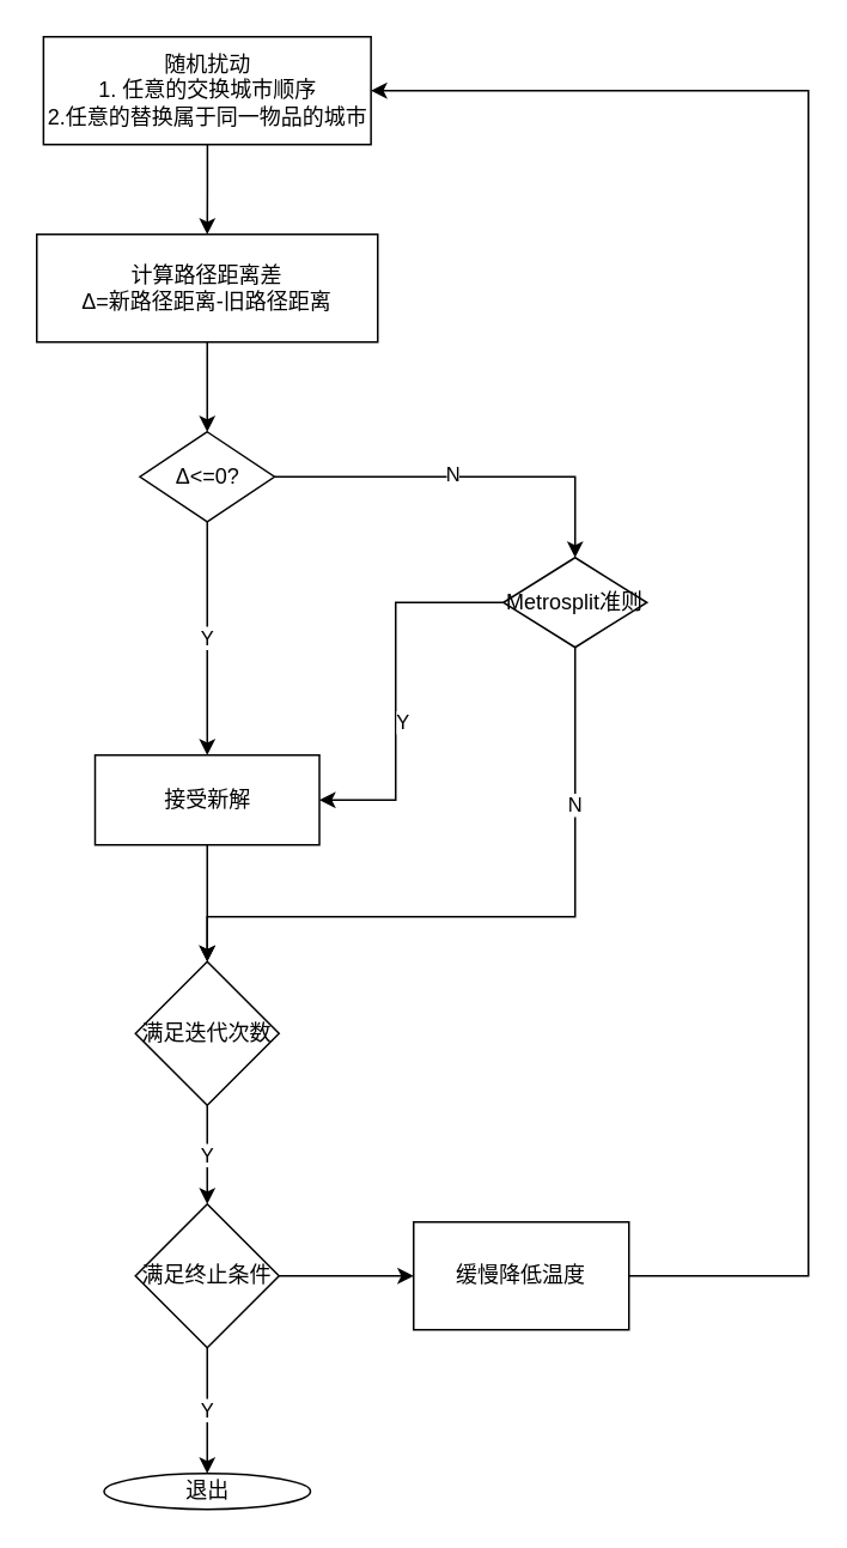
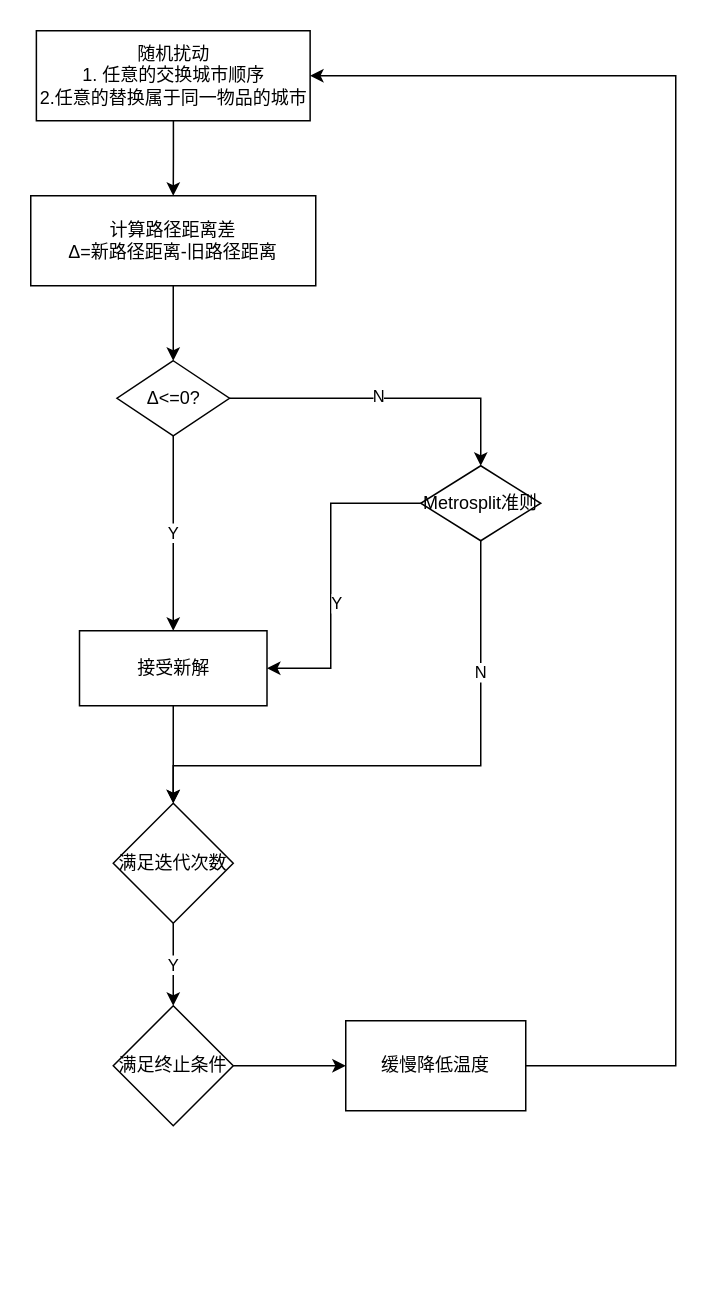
  <mxCell id="0" />
  <mxCell id="1" parent="0" />
  <mxCell id="2" value="" style="edgeStyle=orthogonalEdgeStyle;rounded=0;orthogonalLoop=1;jettySize=auto;html=1;" edge="1" parent="1" source="3" target="5"><mxGeometry relative="1" as="geometry" /></mxCell>
  <mxCell id="3" value="随机扰动&lt;br&gt;1.&amp;nbsp;任意的交换城市顺序&lt;br&gt;2.任意的替换属于同一物品的城市" style="whiteSpace=wrap;html=1;" vertex="1" parent="1"><mxGeometry x="23.75" y="20" width="182.5" height="60" as="geometry" /></mxCell>
  <mxCell id="4" value="" style="edgeStyle=orthogonalEdgeStyle;rounded=0;orthogonalLoop=1;jettySize=auto;html=1;" edge="1" parent="1" source="5" target="9"><mxGeometry relative="1" as="geometry" /></mxCell>
  <mxCell id="5" value="计算路径距离差&lt;br&gt;Δ=新路径距离-旧路径距离" style="whiteSpace=wrap;html=1;" vertex="1" parent="1"><mxGeometry x="20" y="130" width="190" height="60" as="geometry" /></mxCell>
  <mxCell id="6" style="edgeStyle=orthogonalEdgeStyle;rounded=0;orthogonalLoop=1;jettySize=auto;html=1;exitX=1;exitY=0.5;exitDx=0;exitDy=0;entryX=0.5;entryY=0;entryDx=0;entryDy=0;" edge="1" parent="1" source="9" target="14"><mxGeometry relative="1" as="geometry" /></mxCell>
  <mxCell id="7" value="N" style="edgeLabel;html=1;align=center;verticalAlign=middle;resizable=0;points=[];" vertex="1" connectable="0" parent="6"><mxGeometry x="-0.082" y="2" relative="1" as="geometry"><mxPoint x="1" as="offset" /></mxGeometry></mxCell>
  <mxCell id="8" value="Y" style="edgeStyle=orthogonalEdgeStyle;rounded=0;orthogonalLoop=1;jettySize=auto;html=1;" edge="1" parent="1" source="9" target="16"><mxGeometry relative="1" as="geometry" /></mxCell>
  <mxCell id="9" value="Δ&amp;lt;=0?" style="rhombus;whiteSpace=wrap;html=1;" vertex="1" parent="1"><mxGeometry x="77.5" y="240" width="75" height="50" as="geometry" /></mxCell>
  <mxCell id="10" style="edgeStyle=orthogonalEdgeStyle;rounded=0;orthogonalLoop=1;jettySize=auto;html=1;exitX=0;exitY=0.5;exitDx=0;exitDy=0;entryX=1;entryY=0.5;entryDx=0;entryDy=0;" edge="1" parent="1" source="14" target="16"><mxGeometry relative="1" as="geometry"><Array as="points"><mxPoint x="220" y="335" /><mxPoint x="220" y="445" /></Array></mxGeometry></mxCell>
  <mxCell id="11" value="Y" style="edgeLabel;html=1;align=center;verticalAlign=middle;resizable=0;points=[];" vertex="1" connectable="0" parent="10"><mxGeometry x="0.183" y="3" relative="1" as="geometry"><mxPoint as="offset" /></mxGeometry></mxCell>
  <mxCell id="12" style="edgeStyle=orthogonalEdgeStyle;rounded=0;orthogonalLoop=1;jettySize=auto;html=1;exitX=0.5;exitY=1;exitDx=0;exitDy=0;entryX=0.5;entryY=0;entryDx=0;entryDy=0;" edge="1" parent="1" source="14" target="18"><mxGeometry relative="1" as="geometry"><Array as="points"><mxPoint x="320" y="510" /><mxPoint x="115" y="510" /></Array></mxGeometry></mxCell>
  <mxCell id="13" value="N" style="edgeLabel;html=1;align=center;verticalAlign=middle;resizable=0;points=[];" vertex="1" connectable="0" parent="12"><mxGeometry x="-0.542" y="-1" relative="1" as="geometry"><mxPoint as="offset" /></mxGeometry></mxCell>
  <mxCell id="14" value="Metrosplit准则" style="rhombus;whiteSpace=wrap;html=1;" vertex="1" parent="1"><mxGeometry x="280" y="310" width="80" height="50" as="geometry" /></mxCell>
  <mxCell id="15" value="" style="edgeStyle=orthogonalEdgeStyle;rounded=0;orthogonalLoop=1;jettySize=auto;html=1;" edge="1" parent="1" source="16" target="18"><mxGeometry relative="1" as="geometry" /></mxCell>
  <mxCell id="16" value="接受新解" style="whiteSpace=wrap;html=1;" vertex="1" parent="1"><mxGeometry x="52.5" y="420" width="125" height="50" as="geometry" /></mxCell>
  <mxCell id="17" value="Y" style="edgeStyle=orthogonalEdgeStyle;rounded=0;orthogonalLoop=1;jettySize=auto;html=1;" edge="1" parent="1" source="18" target="21"><mxGeometry relative="1" as="geometry"><Array as="points"><mxPoint x="115" y="650" /><mxPoint x="115" y="650" /></Array></mxGeometry></mxCell>
  <mxCell id="18" value="满足迭代次数" style="rhombus;whiteSpace=wrap;html=1;" vertex="1" parent="1"><mxGeometry x="75" y="535" width="80" height="80" as="geometry" /></mxCell>
  <mxCell id="19" value="" style="edgeStyle=orthogonalEdgeStyle;rounded=0;orthogonalLoop=1;jettySize=auto;html=1;" edge="1" parent="1" source="21" target="23"><mxGeometry relative="1" as="geometry" /></mxCell>
- <mxCell id="20" value="Y" style="edgeStyle=orthogonalEdgeStyle;rounded=0;orthogonalLoop=1;jettySize=auto;html=1;" edge="1" parent="1" source="21" target="24"><mxGeometry relative="1" as="geometry"><Array as="points"><mxPoint x="115" y="770" /><mxPoint x="115" y="770" /></Array></mxGeometry></mxCell>
  <mxCell id="21" value="满足终止条件" style="rhombus;whiteSpace=wrap;html=1;" vertex="1" parent="1"><mxGeometry x="75" y="670" width="80" height="80" as="geometry" /></mxCell>
  <mxCell id="22" style="edgeStyle=orthogonalEdgeStyle;rounded=0;orthogonalLoop=1;jettySize=auto;html=1;entryX=1;entryY=0.5;entryDx=0;entryDy=0;" edge="1" parent="1" source="23" target="3"><mxGeometry relative="1" as="geometry"><Array as="points"><mxPoint x="450" y="710" /><mxPoint x="450" y="50" /></Array></mxGeometry></mxCell>
  <mxCell id="23" value="缓慢降低温度" style="whiteSpace=wrap;html=1;" vertex="1" parent="1"><mxGeometry x="230" y="680" width="120" height="60" as="geometry" /></mxCell>
- <mxCell id="24" value="退出" style="ellipse;whiteSpace=wrap;html=1;" vertex="1" parent="1"><mxGeometry x="57.5" y="820" width="115" height="20" as="geometry" /></mxCell>
